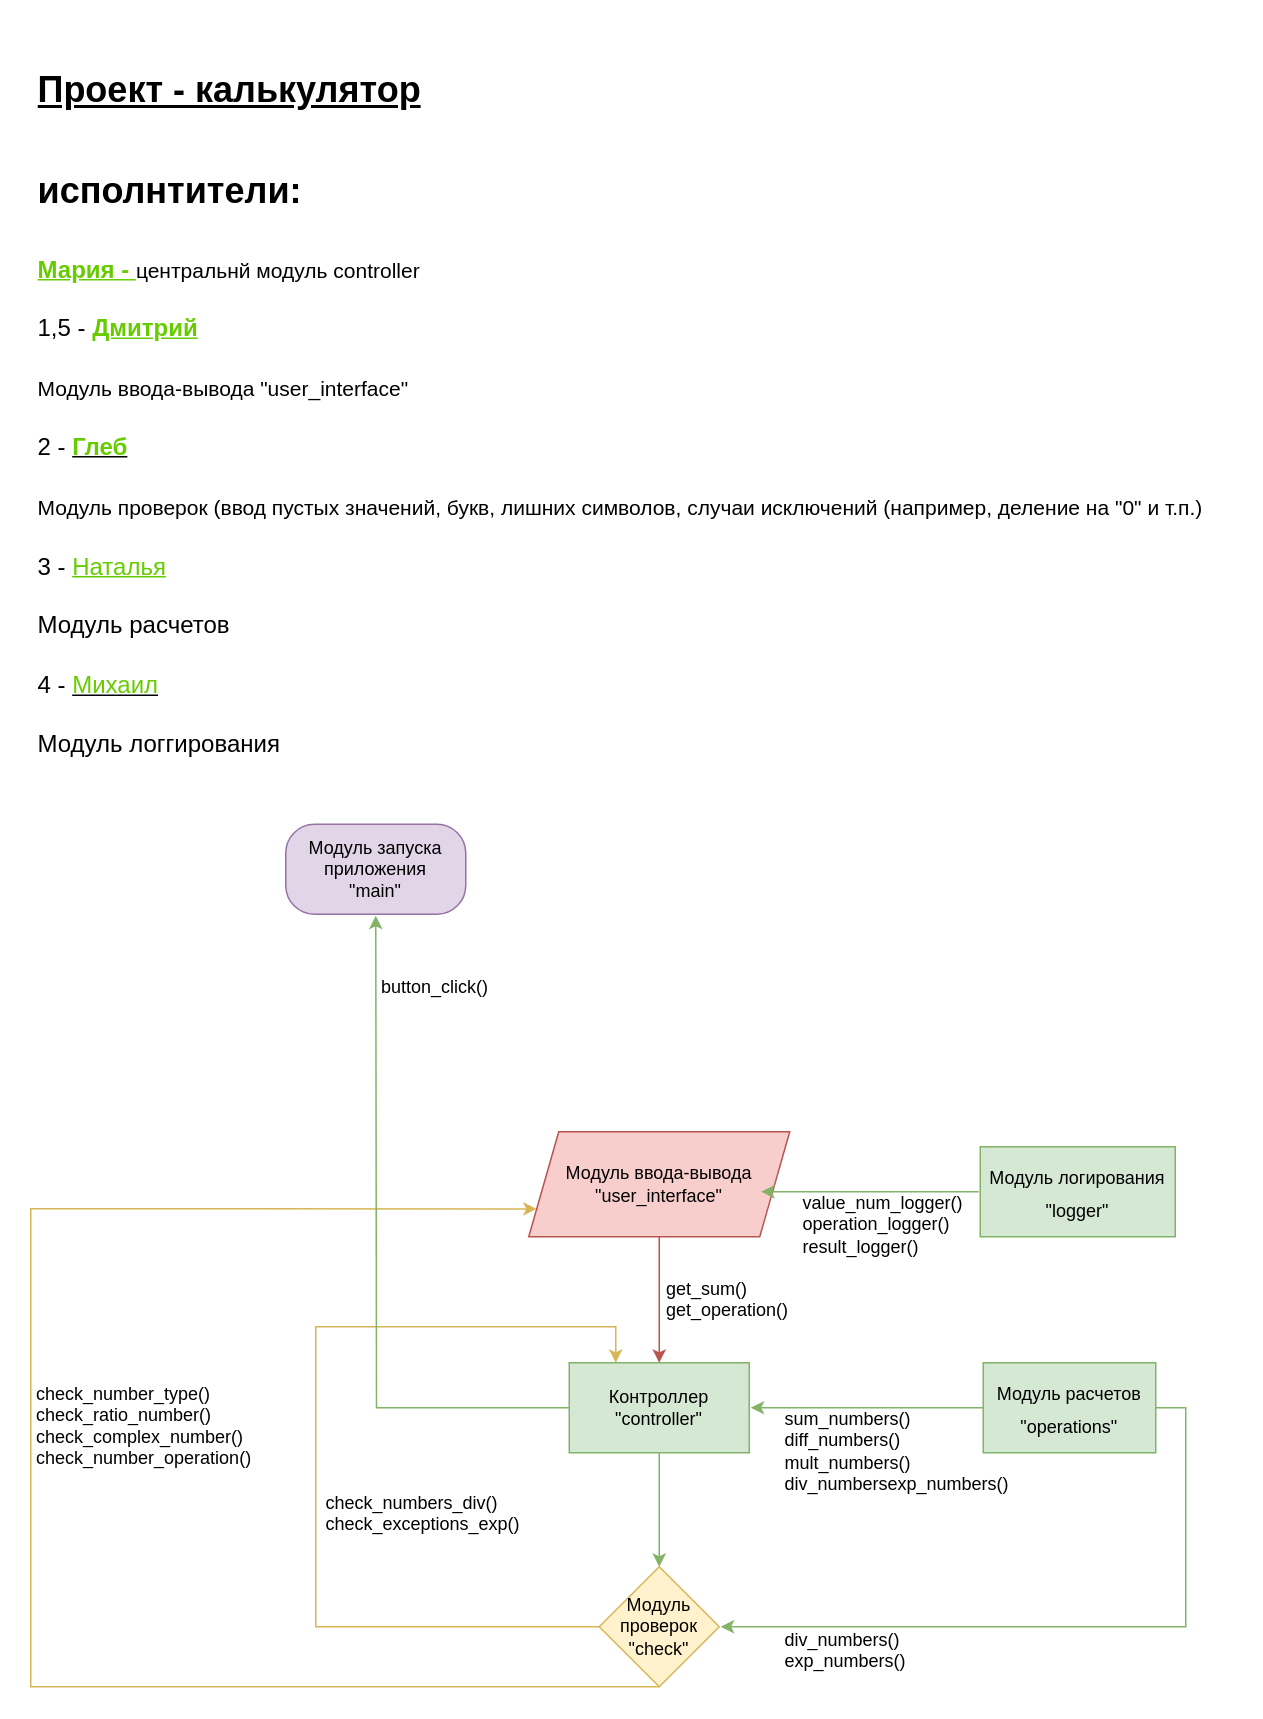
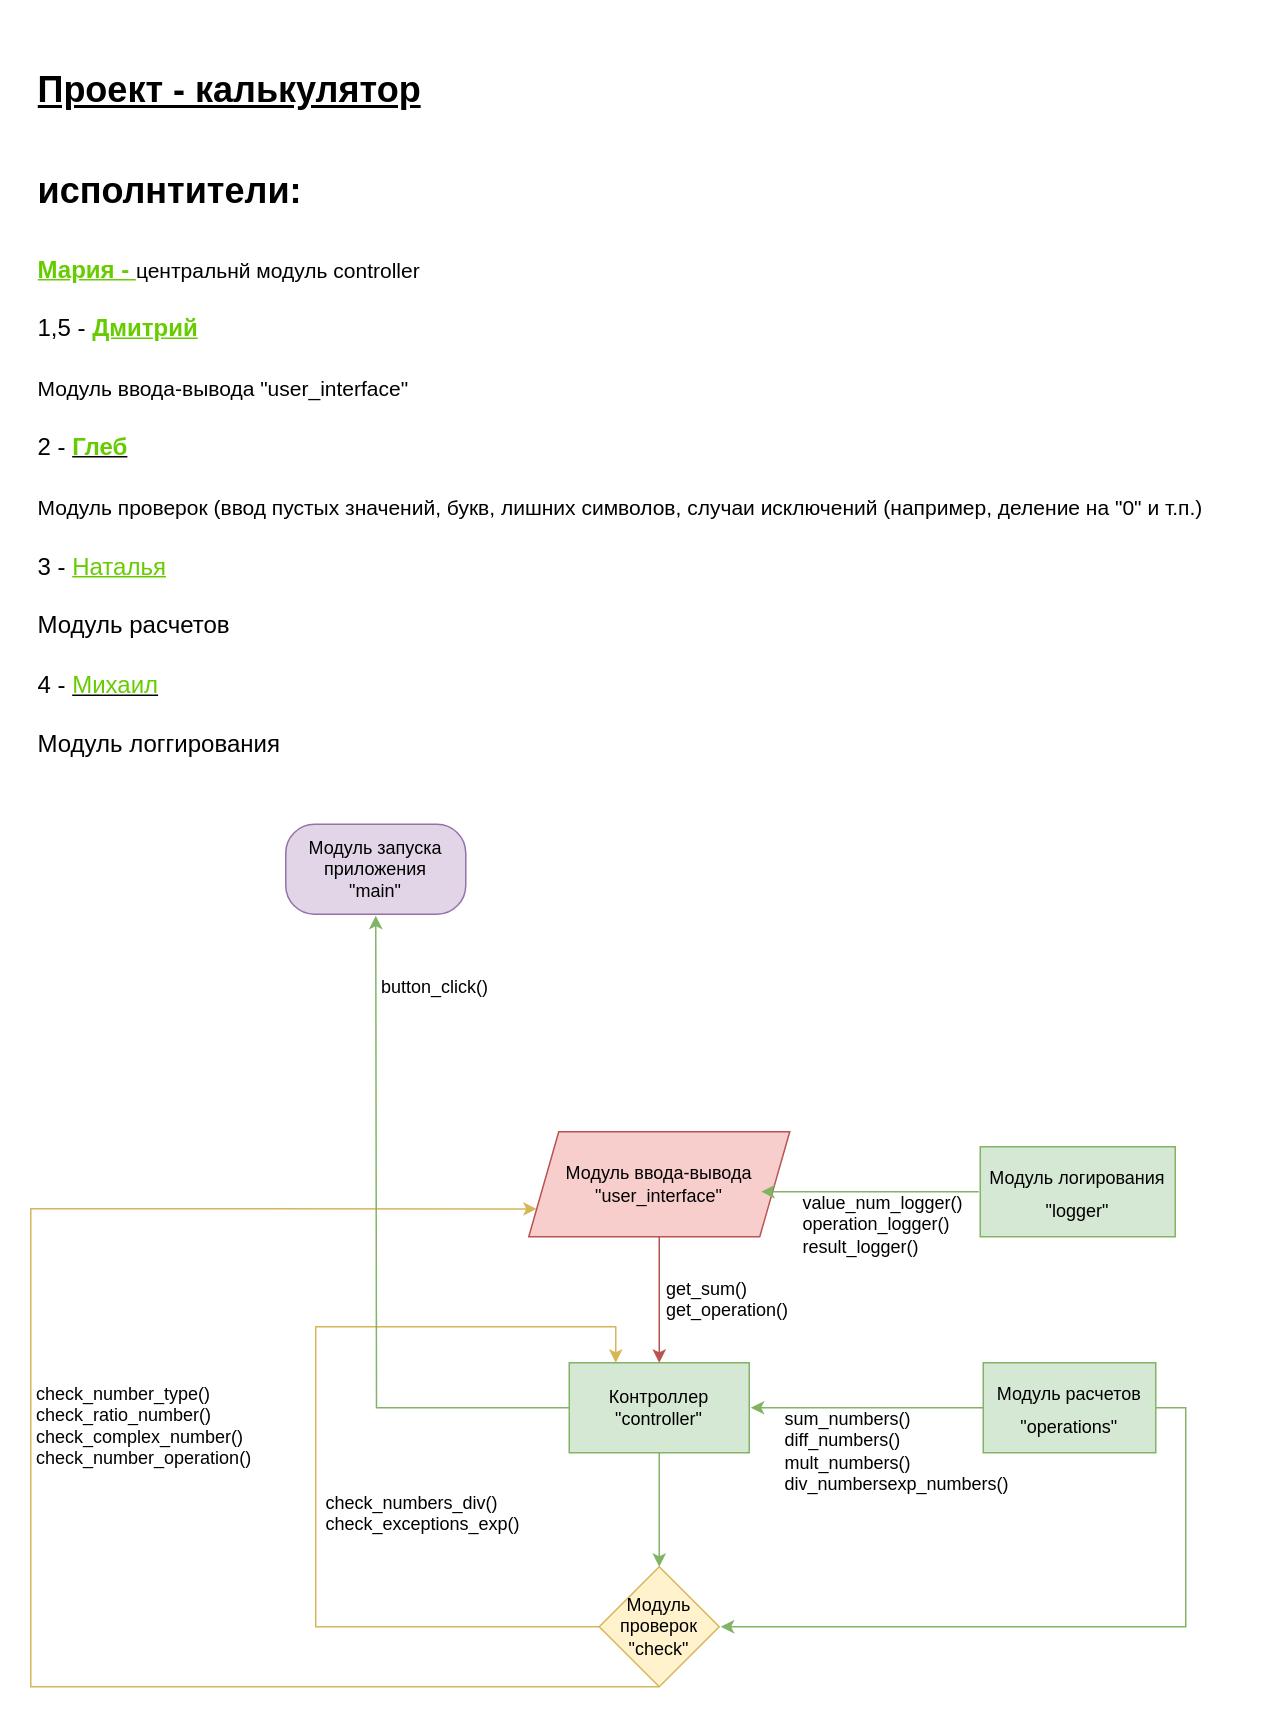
  <mxCell id="0" />
  <mxCell id="1" parent="0" />
  <mxCell id="2" value="&lt;h1&gt;&lt;font style=&quot;vertical-align: inherit&quot;&gt;&lt;font style=&quot;vertical-align: inherit&quot;&gt;&lt;font style=&quot;vertical-align: inherit&quot;&gt;&lt;font style=&quot;vertical-align: inherit&quot;&gt;&lt;font style=&quot;vertical-align: inherit&quot;&gt;&lt;font style=&quot;vertical-align: inherit&quot;&gt;&lt;font style=&quot;vertical-align: inherit&quot;&gt;&lt;font style=&quot;vertical-align: inherit&quot;&gt;&lt;font style=&quot;vertical-align: inherit&quot;&gt;&lt;font style=&quot;vertical-align: inherit&quot;&gt;&lt;font style=&quot;vertical-align: inherit&quot;&gt;&lt;font style=&quot;vertical-align: inherit ; font-size: 24px&quot;&gt;&lt;u&gt;Проект - калькулятор&lt;/u&gt;&amp;nbsp;&lt;/font&gt;&lt;/font&gt;&lt;/font&gt;&lt;/font&gt;&lt;/font&gt;&lt;/font&gt;&lt;/font&gt;&lt;/font&gt;&lt;/font&gt;&lt;/font&gt;&lt;/font&gt;&lt;/font&gt;&lt;/h1&gt;&lt;h1&gt;&lt;font style=&quot;vertical-align: inherit&quot;&gt;&lt;font style=&quot;vertical-align: inherit&quot;&gt;&lt;font style=&quot;vertical-align: inherit&quot;&gt;&lt;font style=&quot;vertical-align: inherit&quot;&gt;&lt;font style=&quot;vertical-align: inherit&quot;&gt;&lt;font style=&quot;vertical-align: inherit&quot;&gt;&lt;font style=&quot;vertical-align: inherit&quot;&gt;&lt;font style=&quot;vertical-align: inherit&quot;&gt;&lt;font style=&quot;vertical-align: inherit&quot;&gt;&lt;font style=&quot;vertical-align: inherit&quot;&gt;&lt;font style=&quot;vertical-align: inherit&quot;&gt;&lt;font style=&quot;vertical-align: inherit ; font-size: 24px&quot;&gt;исполнтители:&lt;/font&gt;&lt;/font&gt;&lt;/font&gt;&lt;/font&gt;&lt;/font&gt;&lt;/font&gt;&lt;/font&gt;&lt;/font&gt;&lt;/font&gt;&lt;/font&gt;&lt;/font&gt;&lt;/font&gt;&lt;/h1&gt;&lt;p&gt;&lt;font&gt;&lt;font style=&quot;vertical-align: inherit&quot;&gt;&lt;font style=&quot;vertical-align: inherit ; font-size: 14px&quot; color=&quot;#66cc00&quot;&gt;&lt;b style=&quot;font-size: 16px&quot;&gt;&lt;u&gt;&lt;font style=&quot;font-size: 16px&quot;&gt;Мария -&lt;/font&gt; &lt;/u&gt;&lt;/b&gt;&lt;/font&gt;&lt;font style=&quot;vertical-align: inherit ; font-size: 14px&quot;&gt;центральнй модуль controller&amp;nbsp;&lt;/font&gt;&lt;/font&gt;&lt;/font&gt;&lt;/p&gt;&lt;p&gt;&lt;font style=&quot;vertical-align: inherit&quot;&gt;&lt;font style=&quot;vertical-align: inherit&quot;&gt;&lt;font style=&quot;vertical-align: inherit&quot;&gt;&lt;font style=&quot;vertical-align: inherit&quot;&gt;&lt;font style=&quot;vertical-align: inherit&quot;&gt;&lt;font style=&quot;vertical-align: inherit&quot;&gt;&lt;font style=&quot;vertical-align: inherit&quot;&gt;&lt;font style=&quot;vertical-align: inherit ; font-size: 14px&quot;&gt;&lt;font style=&quot;vertical-align: inherit&quot;&gt;&lt;font style=&quot;vertical-align: inherit&quot;&gt;&lt;font style=&quot;vertical-align: inherit ; font-size: 16px&quot;&gt;&lt;font style=&quot;vertical-align: inherit ; font-size: 16px&quot;&gt;1,5 - &lt;b&gt;&lt;font color=&quot;#66cc00&quot; style=&quot;font-size: 16px&quot;&gt;&lt;u&gt;Дмитрий&lt;/u&gt;&lt;/font&gt;&amp;nbsp;&lt;/b&gt;&lt;/font&gt;&lt;/font&gt;&lt;/font&gt;&lt;/font&gt;&lt;/font&gt;&lt;/font&gt;&lt;/font&gt;&lt;/font&gt;&lt;/font&gt;&lt;/font&gt;&lt;/font&gt;&lt;/font&gt;&lt;/p&gt;&lt;font style=&quot;font-size: 14px&quot;&gt;&lt;font style=&quot;text-align: center ; vertical-align: inherit&quot;&gt;Модуль ввода-вывода&amp;nbsp;&lt;/font&gt;&lt;font style=&quot;text-align: center ; vertical-align: inherit&quot;&gt;&quot;user_interface&quot;&lt;/font&gt;&lt;/font&gt;&lt;p&gt;&lt;font style=&quot;vertical-align: inherit&quot;&gt;&lt;font style=&quot;vertical-align: inherit&quot;&gt;&lt;font style=&quot;vertical-align: inherit&quot;&gt;&lt;font style=&quot;vertical-align: inherit&quot;&gt;&lt;font style=&quot;vertical-align: inherit&quot;&gt;&lt;font style=&quot;vertical-align: inherit&quot;&gt;&lt;font style=&quot;vertical-align: inherit&quot;&gt;&lt;font style=&quot;vertical-align: inherit&quot;&gt;&lt;font style=&quot;vertical-align: inherit&quot;&gt;&lt;font style=&quot;vertical-align: inherit ; font-size: 14px&quot;&gt;&lt;font style=&quot;vertical-align: inherit&quot;&gt;&lt;font style=&quot;vertical-align: inherit&quot;&gt;&lt;font style=&quot;vertical-align: inherit ; font-size: 16px&quot;&gt;&lt;font style=&quot;vertical-align: inherit ; font-size: 16px&quot;&gt;2 - &lt;b&gt;&lt;u&gt;&lt;font color=&quot;#66cc00&quot; style=&quot;font-size: 16px&quot;&gt;Глеб&lt;/font&gt;&lt;/u&gt;&lt;/b&gt;&lt;/font&gt;&lt;/font&gt;&lt;/font&gt;&lt;/font&gt;&lt;/font&gt;&lt;/font&gt;&lt;/font&gt;&lt;/font&gt;&lt;/font&gt;&lt;/font&gt;&lt;/font&gt;&lt;/font&gt;&lt;/font&gt;&lt;/font&gt;&lt;/p&gt;&lt;p&gt;&lt;font style=&quot;vertical-align: inherit&quot;&gt;&lt;font style=&quot;vertical-align: inherit&quot;&gt;&lt;font style=&quot;vertical-align: inherit&quot;&gt;&lt;font style=&quot;vertical-align: inherit&quot;&gt;&lt;font style=&quot;vertical-align: inherit&quot;&gt;&lt;font style=&quot;vertical-align: inherit&quot;&gt;&lt;font style=&quot;vertical-align: inherit&quot;&gt;&lt;font style=&quot;vertical-align: inherit&quot;&gt;&lt;font style=&quot;vertical-align: inherit&quot;&gt;&lt;font style=&quot;vertical-align: inherit ; font-size: 14px&quot;&gt;&lt;font style=&quot;vertical-align: inherit&quot;&gt;&lt;font style=&quot;vertical-align: inherit&quot;&gt;&lt;font style=&quot;vertical-align: inherit&quot;&gt;&lt;font style=&quot;vertical-align: inherit&quot;&gt;&lt;span style=&quot;text-align: center&quot;&gt;Модуль проверок (ввод пустых значений, букв, лишних символов, случаи исключений (например, деление на &quot;0&quot; и т.п.)&lt;/span&gt;&lt;/font&gt;&lt;/font&gt;&lt;/font&gt;&lt;/font&gt;&lt;/font&gt;&lt;/font&gt;&lt;/font&gt;&lt;/font&gt;&lt;/font&gt;&lt;/font&gt;&lt;/font&gt;&lt;/font&gt;&lt;/font&gt;&lt;/font&gt;&lt;/p&gt;&lt;p&gt;&lt;font style=&quot;vertical-align: inherit&quot;&gt;&lt;font style=&quot;vertical-align: inherit&quot;&gt;&lt;font style=&quot;vertical-align: inherit&quot;&gt;&lt;font style=&quot;vertical-align: inherit&quot;&gt;&lt;font style=&quot;vertical-align: inherit&quot;&gt;&lt;font style=&quot;vertical-align: inherit&quot;&gt;&lt;font style=&quot;vertical-align: inherit&quot;&gt;&lt;font style=&quot;vertical-align: inherit&quot; size=&quot;3&quot;&gt;&lt;font style=&quot;vertical-align: inherit&quot;&gt;&lt;font style=&quot;vertical-align: inherit&quot;&gt;&lt;font style=&quot;vertical-align: inherit&quot;&gt;&lt;font style=&quot;vertical-align: inherit&quot;&gt;3 - &lt;font color=&quot;#66cc00&quot;&gt;&lt;u&gt;Наталья&lt;/u&gt;&lt;/font&gt;&lt;/font&gt;&lt;/font&gt;&lt;/font&gt;&lt;/font&gt;&lt;/font&gt;&lt;/font&gt;&lt;/font&gt;&lt;/font&gt;&lt;/font&gt;&lt;/font&gt;&lt;/font&gt;&lt;/font&gt;&lt;/p&gt;&lt;p&gt;&lt;font style=&quot;vertical-align: inherit&quot;&gt;&lt;font style=&quot;vertical-align: inherit&quot;&gt;&lt;font style=&quot;vertical-align: inherit&quot;&gt;&lt;font style=&quot;vertical-align: inherit&quot;&gt;&lt;font style=&quot;vertical-align: inherit&quot;&gt;&lt;font style=&quot;vertical-align: inherit&quot;&gt;&lt;font style=&quot;vertical-align: inherit&quot;&gt;&lt;font style=&quot;vertical-align: inherit&quot; size=&quot;3&quot;&gt;&lt;font style=&quot;vertical-align: inherit&quot;&gt;&lt;font style=&quot;vertical-align: inherit&quot;&gt;&lt;font style=&quot;vertical-align: inherit&quot;&gt;&lt;font style=&quot;vertical-align: inherit&quot;&gt;Модуль расчетов&lt;/font&gt;&lt;/font&gt;&lt;/font&gt;&lt;/font&gt;&lt;/font&gt;&lt;/font&gt;&lt;/font&gt;&lt;/font&gt;&lt;/font&gt;&lt;/font&gt;&lt;/font&gt;&lt;/font&gt;&lt;/p&gt;&lt;p&gt;&lt;font style=&quot;vertical-align: inherit&quot;&gt;&lt;font style=&quot;vertical-align: inherit&quot;&gt;&lt;font style=&quot;vertical-align: inherit&quot;&gt;&lt;font style=&quot;vertical-align: inherit&quot; size=&quot;3&quot;&gt;&lt;font style=&quot;vertical-align: inherit&quot;&gt;&lt;font style=&quot;vertical-align: inherit&quot;&gt;&lt;font style=&quot;vertical-align: inherit&quot;&gt;&lt;font style=&quot;vertical-align: inherit&quot;&gt;4 - &lt;u&gt;&lt;font color=&quot;#66cc00&quot;&gt;Михаил&lt;/font&gt;&lt;/u&gt;&lt;/font&gt;&lt;/font&gt;&lt;/font&gt;&lt;/font&gt;&lt;/font&gt;&lt;/font&gt;&lt;/font&gt;&lt;/font&gt;&lt;/p&gt;&lt;p&gt;&lt;font size=&quot;3&quot;&gt;Модуль логгирования&lt;/font&gt;&lt;/p&gt;" style="text;html=1;strokeColor=none;fillColor=none;spacing=5;spacingTop=-20;whiteSpace=wrap;overflow=hidden;rounded=0;fontSize=18;" parent="1" vertex="1"><mxGeometry x="20" y="20" width="800" height="490" as="geometry" /></mxCell>
  <mxCell id="3" style="edgeStyle=orthogonalEdgeStyle;rounded=0;orthogonalLoop=1;jettySize=auto;html=1;fillColor=#fff2cc;strokeColor=#d6b656;" edge="1" parent="1" source="5" target="8"><mxGeometry relative="1" as="geometry"><Array as="points"><mxPoint x="210" y="1084" /><mxPoint x="210" y="884" /><mxPoint x="410" y="884" /></Array></mxGeometry></mxCell>
  <mxCell id="4" style="edgeStyle=orthogonalEdgeStyle;rounded=0;orthogonalLoop=1;jettySize=auto;html=1;entryX=0;entryY=0.75;entryDx=0;entryDy=0;fillColor=#fff2cc;strokeColor=#d6b656;" edge="1" parent="1" source="5" target="10"><mxGeometry relative="1" as="geometry"><Array as="points"><mxPoint x="20" y="1124" /><mxPoint x="20" y="805" /></Array></mxGeometry></mxCell>
  <mxCell id="5" value="&lt;span style=&quot;white-space: normal&quot;&gt;Модуль проверок&lt;/span&gt;&lt;br style=&quot;white-space: normal&quot;&gt;&lt;span style=&quot;white-space: normal&quot;&gt;&quot;check&quot;&lt;/span&gt;" style="rhombus;whiteSpace=wrap;html=1;fillColor=#fff2cc;strokeColor=#d6b656;" vertex="1" parent="1"><mxGeometry x="399" y="1044" width="80" height="80" as="geometry" /></mxCell>
  <mxCell id="6" style="edgeStyle=orthogonalEdgeStyle;rounded=0;orthogonalLoop=1;jettySize=auto;html=1;entryX=0.5;entryY=0;entryDx=0;entryDy=0;fillColor=#d5e8d4;strokeColor=#82b366;" edge="1" parent="1" source="8" target="5"><mxGeometry relative="1" as="geometry" /></mxCell>
  <mxCell id="7" style="edgeStyle=orthogonalEdgeStyle;rounded=0;orthogonalLoop=1;jettySize=auto;html=1;fontStyle=1;fillColor=#d5e8d4;strokeColor=#82b366;" edge="1" parent="1" source="8"><mxGeometry relative="1" as="geometry"><mxPoint x="250" y="610" as="targetPoint" /></mxGeometry></mxCell>
  <mxCell id="8" value="&lt;font style=&quot;vertical-align: inherit&quot;&gt;&lt;font style=&quot;vertical-align: inherit&quot;&gt;Контроллер&lt;br&gt;&quot;controller&quot;&lt;/font&gt;&lt;/font&gt;" style="rounded=0;whiteSpace=wrap;html=1;fillColor=#d5e8d4;strokeColor=#82b366;" vertex="1" parent="1"><mxGeometry x="379" y="908" width="120" height="60" as="geometry" /></mxCell>
  <mxCell id="9" style="edgeStyle=orthogonalEdgeStyle;rounded=0;orthogonalLoop=1;jettySize=auto;html=1;entryX=0.5;entryY=0;entryDx=0;entryDy=0;fillColor=#f8cecc;strokeColor=#b85450;" edge="1" parent="1" source="10" target="8"><mxGeometry relative="1" as="geometry" /></mxCell>
  <mxCell id="10" value="&lt;font style=&quot;vertical-align: inherit&quot;&gt;&lt;font style=&quot;vertical-align: inherit&quot;&gt;&lt;font style=&quot;vertical-align: inherit&quot;&gt;&lt;font style=&quot;vertical-align: inherit&quot;&gt;&lt;font style=&quot;vertical-align: inherit&quot;&gt;&lt;font style=&quot;vertical-align: inherit&quot;&gt;&lt;font style=&quot;vertical-align: inherit&quot;&gt;&lt;font style=&quot;vertical-align: inherit&quot;&gt;Модуль ввода-вывода&lt;br&gt;&lt;/font&gt;&lt;/font&gt;&lt;font style=&quot;vertical-align: inherit&quot;&gt;&lt;font style=&quot;vertical-align: inherit&quot;&gt;&quot;user_interface&quot;&lt;/font&gt;&lt;/font&gt;&lt;br&gt;&lt;/font&gt;&lt;/font&gt;&lt;/font&gt;&lt;/font&gt;&lt;/font&gt;&lt;/font&gt;" style="shape=parallelogram;perimeter=parallelogramPerimeter;whiteSpace=wrap;html=1;fixedSize=1;fillColor=#f8cecc;strokeColor=#b85450;" vertex="1" parent="1"><mxGeometry x="352" y="754" width="174" height="70" as="geometry" /></mxCell>
  <mxCell id="11" style="edgeStyle=orthogonalEdgeStyle;rounded=0;orthogonalLoop=1;jettySize=auto;html=1;fillColor=#d5e8d4;strokeColor=#82b366;" edge="1" parent="1" source="13"><mxGeometry relative="1" as="geometry"><mxPoint x="500" y="938" as="targetPoint" /></mxGeometry></mxCell>
  <mxCell id="12" style="edgeStyle=orthogonalEdgeStyle;rounded=0;orthogonalLoop=1;jettySize=auto;html=1;fillColor=#d5e8d4;strokeColor=#82b366;" edge="1" parent="1" source="13"><mxGeometry relative="1" as="geometry"><mxPoint x="480" y="1084" as="targetPoint" /><Array as="points"><mxPoint x="790" y="938" /><mxPoint x="790" y="1084" /></Array></mxGeometry></mxCell>
  <mxCell id="13" value="&lt;font style=&quot;font-size: 12px&quot;&gt;&lt;font style=&quot;vertical-align: inherit&quot;&gt;&lt;font style=&quot;vertical-align: inherit&quot;&gt;&lt;font style=&quot;vertical-align: inherit&quot;&gt;&lt;font style=&quot;vertical-align: inherit&quot;&gt;&lt;font style=&quot;vertical-align: inherit&quot;&gt;&lt;font style=&quot;vertical-align: inherit&quot;&gt;&lt;font style=&quot;vertical-align: inherit&quot;&gt;&lt;font style=&quot;vertical-align: inherit&quot;&gt;&lt;font style=&quot;vertical-align: inherit&quot;&gt;&lt;font style=&quot;vertical-align: inherit&quot;&gt;&lt;font style=&quot;vertical-align: inherit&quot;&gt;&lt;font style=&quot;vertical-align: inherit&quot;&gt;Модуль расчетов&lt;br&gt;&quot;operations&quot;&lt;br&gt;&lt;/font&gt;&lt;/font&gt;&lt;/font&gt;&lt;/font&gt;&lt;/font&gt;&lt;/font&gt;&lt;/font&gt;&lt;/font&gt;&lt;/font&gt;&lt;/font&gt;&lt;/font&gt;&lt;/font&gt;&lt;/font&gt;" style="whiteSpace=wrap;html=1;fontSize=18;fillColor=#d5e8d4;strokeColor=#82b366;" vertex="1" parent="1"><mxGeometry x="655" y="908" width="115" height="60" as="geometry" /></mxCell>
  <mxCell id="14" value="get_sum()&lt;br&gt;get_operation()" style="text;html=1;" vertex="1" parent="1"><mxGeometry x="442" y="845" width="98" height="43" as="geometry" /></mxCell>
  <mxCell id="15" value="check_numbers_div()&lt;br&gt;check_exceptions_exp()" style="text;html=1;" vertex="1" parent="1"><mxGeometry x="215" y="988" width="130" height="40" as="geometry" /></mxCell>
  <mxCell id="16" value="check_number_type()&lt;br&gt;check_ratio_number()&lt;br&gt;check_complex_number()&lt;br&gt;check_number_operation()" style="text;html=1;" vertex="1" parent="1"><mxGeometry x="22" y="915" width="150" height="66" as="geometry" /></mxCell>
  <mxCell id="17" style="edgeStyle=orthogonalEdgeStyle;rounded=0;orthogonalLoop=1;jettySize=auto;html=1;fillColor=#d5e8d4;strokeColor=#82b366;" edge="1" parent="1"><mxGeometry relative="1" as="geometry"><mxPoint x="652" y="794" as="sourcePoint" /><mxPoint x="507" y="794" as="targetPoint" /></mxGeometry></mxCell>
  <mxCell id="18" value="&lt;font style=&quot;font-size: 12px&quot;&gt;&lt;font style=&quot;vertical-align: inherit&quot;&gt;&lt;font style=&quot;vertical-align: inherit&quot;&gt;Модуль логирования&lt;br&gt;&quot;logger&quot;&lt;br&gt;&lt;/font&gt;&lt;/font&gt;&lt;/font&gt;" style="whiteSpace=wrap;html=1;fontSize=18;fillColor=#d5e8d4;strokeColor=#82b366;" vertex="1" parent="1"><mxGeometry x="653" y="764" width="130" height="60" as="geometry" /></mxCell>
  <mxCell id="19" value="sum_numbers()&lt;br&gt;diff_numbers()&lt;br&gt;mult_numbers()&lt;br&gt;div_numbersexp_numbers()" style="text;html=1;" vertex="1" parent="1"><mxGeometry x="521" y="932" width="162" height="76" as="geometry" /></mxCell>
- <mxCell id="20" value="div_numbers()&lt;br&gt;exp_numbers()" style="text;html=1;" vertex="1" parent="1"><mxGeometry x="521" y="1079" width="89" height="40" as="geometry" /></mxCell>
  <mxCell id="21" value="value_num_logger()&lt;br style=&quot;font-size: 12px;&quot;&gt;operation_logger()&lt;br style=&quot;font-size: 12px;&quot;&gt;result_logger()" style="text;html=1;fontSize=12;" vertex="1" parent="1"><mxGeometry x="533" y="787.5" width="115" height="50" as="geometry" /></mxCell>
  <mxCell id="22" value="button_click()" style="text;html=1;" vertex="1" parent="1"><mxGeometry x="252" y="644" width="100" height="30" as="geometry" /></mxCell>
  <mxCell id="23" value="&lt;span style=&quot;white-space: normal&quot;&gt;Модуль запуска приложения&lt;/span&gt;&lt;br style=&quot;white-space: normal&quot;&gt;&lt;span style=&quot;white-space: normal&quot;&gt;&quot;main&quot;&lt;/span&gt;" style="rounded=1;whiteSpace=wrap;html=1;arcSize=32;fillColor=#e1d5e7;strokeColor=#9673a6;" vertex="1" parent="1"><mxGeometry x="190" y="549" width="120" height="60" as="geometry" /></mxCell>
